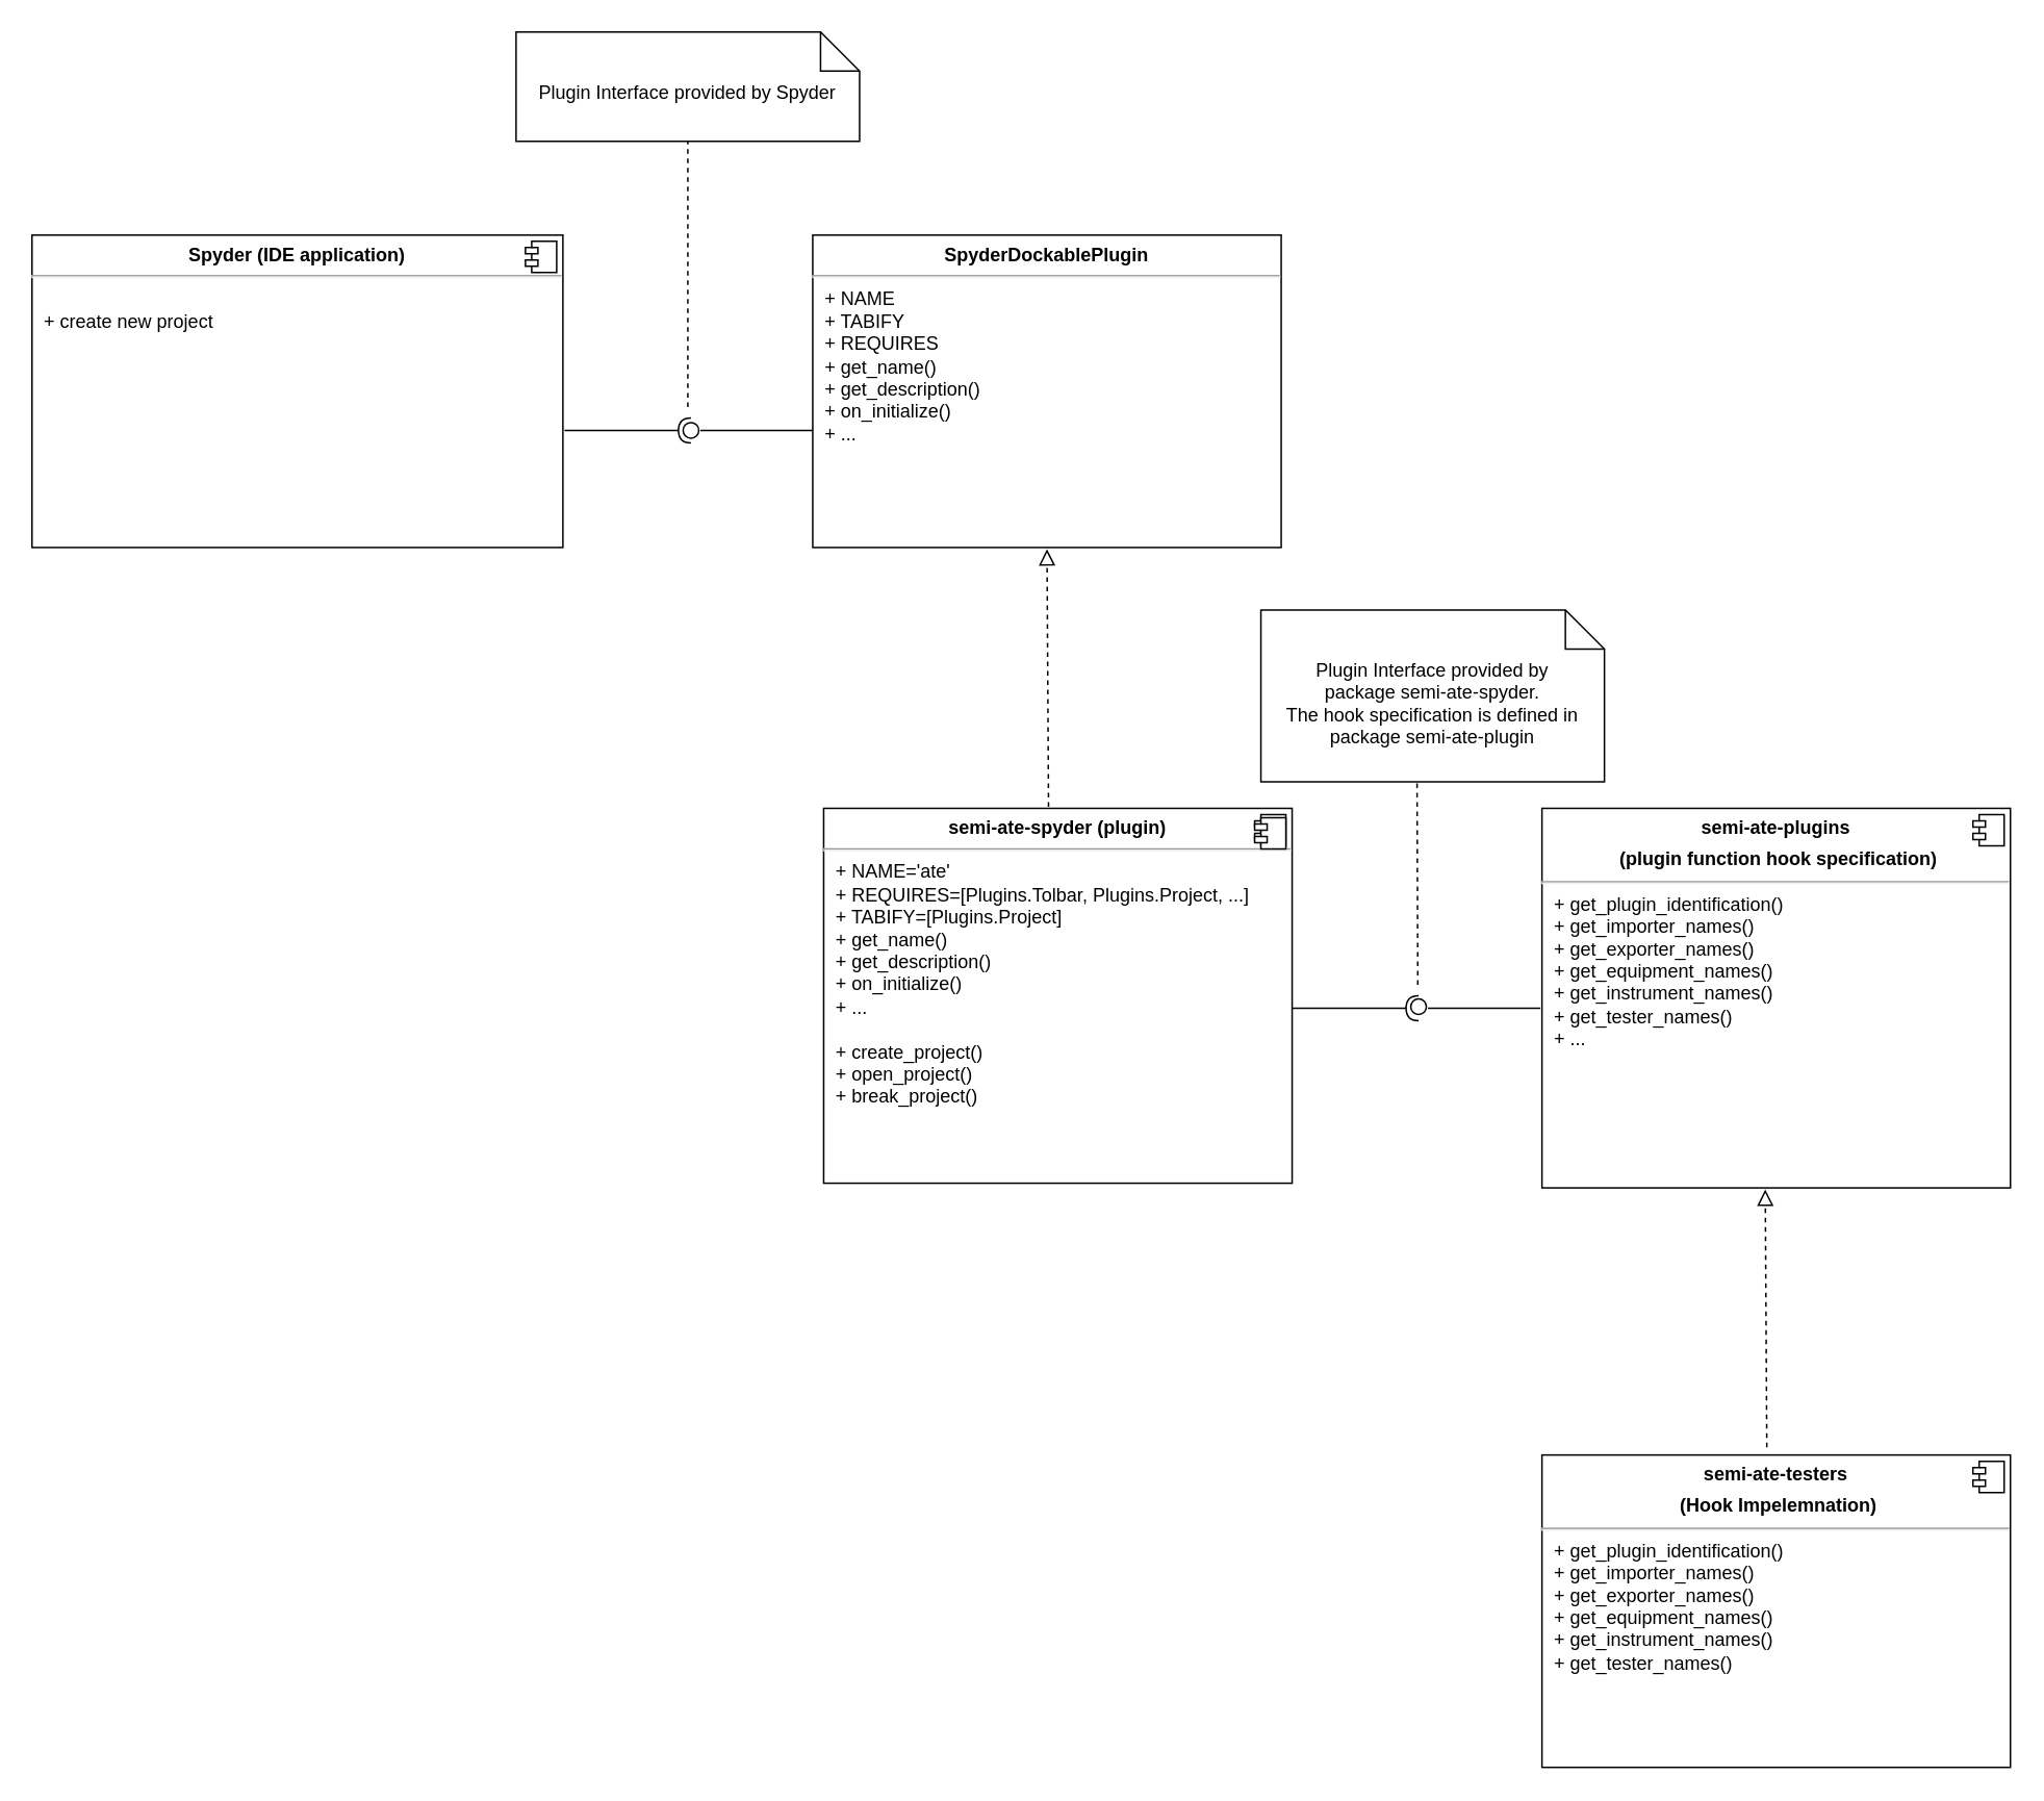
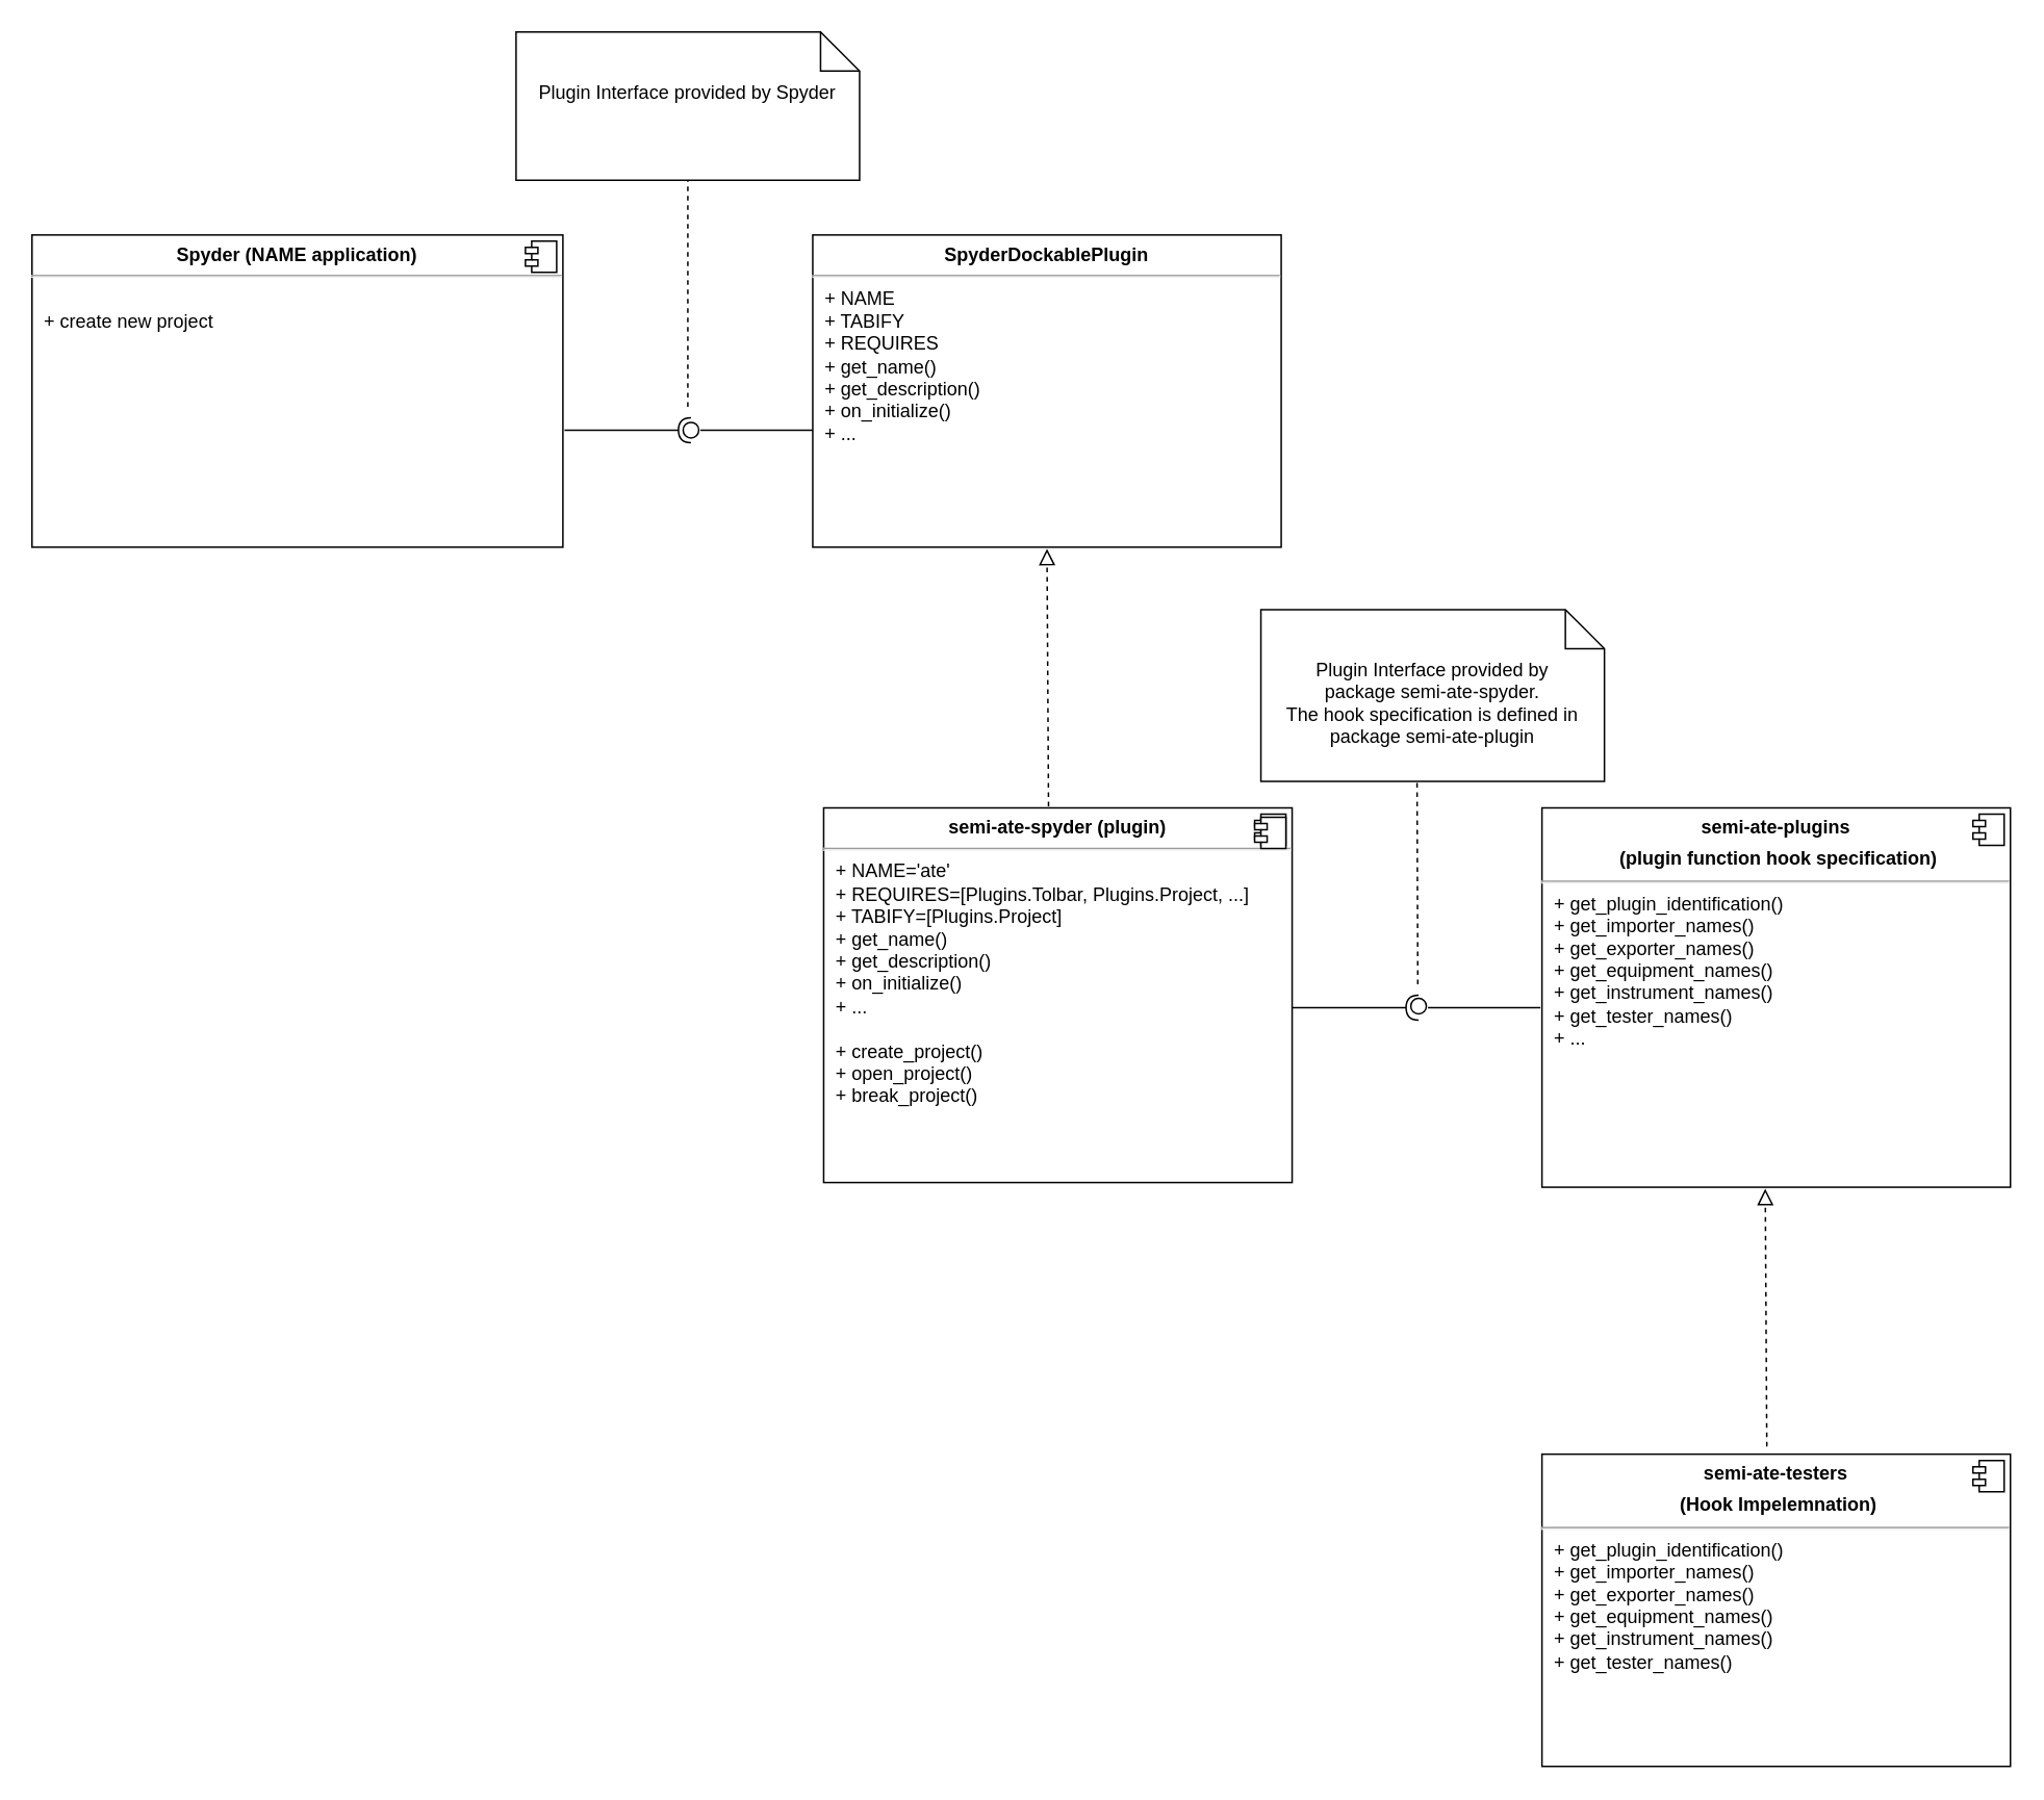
  <mxCell id="0" />
  <mxCell id="1" parent="0" />
- <mxCell id="2" value="&lt;p style=&quot;margin: 0px ; margin-top: 6px ; text-align: center&quot;&gt;&lt;b&gt;Spyder (IDE application)&lt;/b&gt;&lt;/p&gt;&lt;hr&gt;&lt;p style=&quot;margin: 0px ; margin-left: 8px&quot;&gt;&lt;br&gt;&lt;/p&gt;&lt;p style=&quot;margin: 0px ; margin-left: 8px&quot;&gt;+ create new project&lt;/p&gt;&lt;p style=&quot;margin: 0px ; margin-left: 8px&quot;&gt;&lt;br&gt;&lt;/p&gt;" style="align=left;overflow=fill;html=1;dropTarget=0;" parent="1" vertex="1"><mxGeometry x="20" y="150" width="340" height="200" as="geometry" /></mxCell>
+ <mxCell id="2" value="&lt;p style=&quot;margin: 0px ; margin-top: 6px ; text-align: center&quot;&gt;&lt;b&gt;Spyder (NAME application)&lt;/b&gt;&lt;/p&gt;&lt;hr&gt;&lt;p style=&quot;margin: 0px ; margin-left: 8px&quot;&gt;&lt;br&gt;&lt;/p&gt;&lt;p style=&quot;margin: 0px ; margin-left: 8px&quot;&gt;+ create new project&lt;/p&gt;&lt;p style=&quot;margin: 0px ; margin-left: 8px&quot;&gt;&lt;br&gt;&lt;/p&gt;" style="align=left;overflow=fill;html=1;dropTarget=0;" parent="1" vertex="1"><mxGeometry x="20" y="150" width="340" height="200" as="geometry" /></mxCell>
  <mxCell id="3" value="" style="shape=component;jettyWidth=8;jettyHeight=4;" parent="2" vertex="1"><mxGeometry x="1" width="20" height="20" relative="1" as="geometry"><mxPoint x="-24" y="4" as="offset" /></mxGeometry></mxCell>
  <mxCell id="4" value="&lt;p style=&quot;margin: 0px ; margin-top: 6px ; text-align: center&quot;&gt;&lt;b&gt;semi-ate-spyder (plugin)&lt;/b&gt;&lt;/p&gt;&lt;hr&gt;&lt;p style=&quot;margin: 0px ; margin-left: 8px&quot;&gt;&lt;span&gt;+ NAME='ate'&lt;/span&gt;&lt;/p&gt;&lt;p style=&quot;margin: 0px ; margin-left: 8px&quot;&gt;&lt;span&gt;+ REQUIRES=[Plugins.Tolbar, Plugins.Project, ...]&lt;/span&gt;&lt;/p&gt;&lt;p style=&quot;margin: 0px ; margin-left: 8px&quot;&gt;&lt;span&gt;+ TABIFY=[Plugins.Project]&lt;/span&gt;&lt;/p&gt;&lt;p style=&quot;margin: 0px ; margin-left: 8px&quot;&gt;&lt;span&gt;+&amp;nbsp;&lt;/span&gt;&lt;span&gt;get_name()&lt;/span&gt;&lt;/p&gt;&lt;p style=&quot;margin: 0px 0px 0px 8px&quot;&gt;+ get_description()&lt;/p&gt;&lt;p style=&quot;margin: 0px 0px 0px 8px&quot;&gt;+ on_initialize()&lt;/p&gt;&lt;p style=&quot;margin: 0px 0px 0px 8px&quot;&gt;+ ...&lt;/p&gt;&lt;p style=&quot;margin: 0px ; margin-left: 8px&quot;&gt;&lt;span&gt;&lt;br&gt;&lt;/span&gt;&lt;/p&gt;&lt;p style=&quot;margin: 0px ; margin-left: 8px&quot;&gt;&lt;span&gt;+ create_project()&lt;br&gt;&lt;/span&gt;&lt;/p&gt;&lt;p style=&quot;margin: 0px ; margin-left: 8px&quot;&gt;&lt;span&gt;+ open_project()&lt;/span&gt;&lt;/p&gt;&lt;p style=&quot;margin: 0px ; margin-left: 8px&quot;&gt;&lt;span&gt;+ break_project()&lt;/span&gt;&lt;/p&gt;" style="align=left;overflow=fill;html=1;dropTarget=0;" parent="1" vertex="1"><mxGeometry x="527" y="517" width="300" height="240" as="geometry" /></mxCell>
  <mxCell id="5" value="" style="shape=component;jettyWidth=8;jettyHeight=4;" parent="4" vertex="1"><mxGeometry x="1" width="20" height="20" relative="1" as="geometry"><mxPoint x="-24" y="4" as="offset" /></mxGeometry></mxCell>
  <mxCell id="6" value="" style="rounded=0;orthogonalLoop=1;jettySize=auto;html=1;endArrow=none;endFill=0;sketch=0;sourcePerimeterSpacing=0;targetPerimeterSpacing=0;" parent="1" edge="1"><mxGeometry relative="1" as="geometry"><mxPoint x="520" y="275" as="sourcePoint" /><mxPoint x="448" y="275.05" as="targetPoint" /></mxGeometry></mxCell>
  <mxCell id="7" value="" style="rounded=0;orthogonalLoop=1;jettySize=auto;html=1;endArrow=halfCircle;endFill=0;endSize=6;strokeWidth=1;sketch=0;exitX=1.003;exitY=0.625;exitDx=0;exitDy=0;exitPerimeter=0;" parent="1" source="2" edge="1"><mxGeometry relative="1" as="geometry"><mxPoint x="388" y="275" as="sourcePoint" /><mxPoint x="442" y="275" as="targetPoint" /></mxGeometry></mxCell>
  <mxCell id="8" value="" style="ellipse;whiteSpace=wrap;html=1;align=center;aspect=fixed;resizable=0;points=[];outlineConnect=0;sketch=0;" parent="1" vertex="1"><mxGeometry x="437" y="270" width="10" height="10" as="geometry" /></mxCell>
- <mxCell id="9" value="Plugin Interface provided by Spyder" style="shape=note2;boundedLbl=1;whiteSpace=wrap;html=1;size=25;verticalAlign=top;align=center;" parent="1" vertex="1"><mxGeometry x="330" y="20" width="220" height="70" as="geometry" /></mxCell>
+ <mxCell id="9" value="Plugin Interface provided by Spyder" style="shape=note2;boundedLbl=1;whiteSpace=wrap;html=1;size=25;verticalAlign=top;align=center;" parent="1" vertex="1"><mxGeometry x="330" y="20" width="220" height="95" as="geometry" /></mxCell>
  <mxCell id="10" value="" style="endArrow=none;dashed=1;html=1;entryX=0.5;entryY=1;entryDx=0;entryDy=0;entryPerimeter=0;" parent="1" target="9" edge="1"><mxGeometry width="50" height="50" relative="1" as="geometry"><mxPoint x="440" y="260" as="sourcePoint" /><mxPoint x="570" y="320" as="targetPoint" /></mxGeometry></mxCell>
  <mxCell id="11" value="" style="rounded=0;orthogonalLoop=1;jettySize=auto;html=1;endArrow=none;endFill=0;sketch=0;sourcePerimeterSpacing=0;targetPerimeterSpacing=0;" parent="1" edge="1"><mxGeometry relative="1" as="geometry"><mxPoint x="985.98" y="645" as="sourcePoint" /><mxPoint x="913.98" y="645.05" as="targetPoint" /></mxGeometry></mxCell>
  <mxCell id="12" value="" style="rounded=0;orthogonalLoop=1;jettySize=auto;html=1;endArrow=halfCircle;endFill=0;endSize=6;strokeWidth=1;sketch=0;exitX=1.003;exitY=0.625;exitDx=0;exitDy=0;exitPerimeter=0;" parent="1" edge="1"><mxGeometry relative="1" as="geometry"><mxPoint x="827" y="645" as="sourcePoint" /><mxPoint x="907.98" y="645" as="targetPoint" /></mxGeometry></mxCell>
  <mxCell id="13" value="" style="ellipse;whiteSpace=wrap;html=1;align=center;aspect=fixed;resizable=0;points=[];outlineConnect=0;sketch=0;" parent="1" vertex="1"><mxGeometry x="902.98" y="639" width="10" height="10" as="geometry" /></mxCell>
  <mxCell id="14" value="Plugin Interface provided by &lt;br&gt;package semi-ate-spyder.&lt;br&gt;The hook specification is defined in package semi-ate-plugin" style="shape=note2;boundedLbl=1;whiteSpace=wrap;html=1;size=25;verticalAlign=top;align=center;" parent="1" vertex="1"><mxGeometry x="807" y="390" width="220" height="110" as="geometry" /></mxCell>
  <mxCell id="15" value="" style="endArrow=none;dashed=1;html=1;" parent="1" edge="1"><mxGeometry width="50" height="50" relative="1" as="geometry"><mxPoint x="907.48" y="630" as="sourcePoint" /><mxPoint x="907" y="500" as="targetPoint" /></mxGeometry></mxCell>
  <mxCell id="16" value="&lt;p style=&quot;margin: 0px ; margin-top: 6px ; text-align: center&quot;&gt;&lt;b&gt;semi-ate-testers&lt;/b&gt;&lt;/p&gt;&lt;p style=&quot;margin: 0px ; margin-top: 6px ; text-align: center&quot;&gt;&lt;b&gt;&amp;nbsp;(Hook Impelemnation)&lt;/b&gt;&lt;/p&gt;&lt;hr&gt;&lt;p style=&quot;margin: 0px 0px 0px 8px&quot;&gt;+ get_plugin_identification()&lt;/p&gt;&lt;p style=&quot;margin: 0px 0px 0px 8px&quot;&gt;+ get_importer_names()&lt;/p&gt;&lt;p style=&quot;margin: 0px 0px 0px 8px&quot;&gt;+ get_exporter_names()&lt;/p&gt;&lt;p style=&quot;margin: 0px 0px 0px 8px&quot;&gt;+ get_equipment_names()&lt;/p&gt;&lt;p style=&quot;margin: 0px 0px 0px 8px&quot;&gt;+ get_instrument_names()&lt;/p&gt;&lt;p style=&quot;margin: 0px 0px 0px 8px&quot;&gt;+ get_tester_names()&lt;/p&gt;" style="align=left;overflow=fill;html=1;dropTarget=0;" parent="1" vertex="1"><mxGeometry x="987" y="931" width="300" height="200" as="geometry" /></mxCell>
  <mxCell id="17" value="" style="shape=component;jettyWidth=8;jettyHeight=4;" parent="16" vertex="1"><mxGeometry x="1" width="20" height="20" relative="1" as="geometry"><mxPoint x="-24" y="4" as="offset" /></mxGeometry></mxCell>
  <mxCell id="18" value="&lt;p style=&quot;margin: 0px ; margin-top: 6px ; text-align: center&quot;&gt;&lt;b&gt;SpyderDockablePlugin&lt;/b&gt;&lt;br&gt;&lt;/p&gt;&lt;hr&gt;&lt;p style=&quot;margin: 0px ; margin-left: 8px&quot;&gt;+ NAME&lt;/p&gt;&lt;p style=&quot;margin: 0px ; margin-left: 8px&quot;&gt;+ TABIFY&lt;/p&gt;&lt;p style=&quot;margin: 0px ; margin-left: 8px&quot;&gt;+ REQUIRES&lt;/p&gt;&lt;p style=&quot;margin: 0px ; margin-left: 8px&quot;&gt;+ get_name()&lt;/p&gt;&lt;p style=&quot;margin: 0px ; margin-left: 8px&quot;&gt;+ get_description()&lt;/p&gt;&lt;p style=&quot;margin: 0px ; margin-left: 8px&quot;&gt;+ on_initialize()&lt;/p&gt;&lt;p style=&quot;margin: 0px ; margin-left: 8px&quot;&gt;+ ...&lt;/p&gt;" style="align=left;overflow=fill;html=1;dropTarget=0;" parent="1" vertex="1"><mxGeometry x="520" y="150" width="300" height="200" as="geometry" /></mxCell>
  <mxCell id="19" value="" style="shape=component;jettyWidth=8;jettyHeight=4;" parent="18" vertex="1"><mxGeometry x="1" width="20" height="20" relative="1" as="geometry"><mxPoint x="-17" y="373" as="offset" /></mxGeometry></mxCell>
  <mxCell id="20" value="" style="endArrow=block;startArrow=none;endFill=0;startFill=0;endSize=8;html=1;verticalAlign=bottom;dashed=1;labelBackgroundColor=none;exitX=0.48;exitY=-0.004;exitDx=0;exitDy=0;exitPerimeter=0;" parent="1" source="4" edge="1"><mxGeometry width="160" relative="1" as="geometry"><mxPoint x="673" y="500" as="sourcePoint" /><mxPoint x="670" y="351" as="targetPoint" /></mxGeometry></mxCell>
  <mxCell id="21" value="&lt;p style=&quot;margin: 0px ; margin-top: 6px ; text-align: center&quot;&gt;&lt;b&gt;semi-ate-plugins&lt;/b&gt;&lt;/p&gt;&lt;p style=&quot;margin: 0px ; margin-top: 6px ; text-align: center&quot;&gt;&lt;b&gt;&amp;nbsp;(plugin function hook specification)&lt;/b&gt;&lt;/p&gt;&lt;hr&gt;&lt;p style=&quot;margin: 0px ; margin-left: 8px&quot;&gt;+ get_plugin_identification()&lt;/p&gt;&lt;p style=&quot;margin: 0px ; margin-left: 8px&quot;&gt;+ get_importer_names()&lt;/p&gt;&lt;p style=&quot;margin: 0px ; margin-left: 8px&quot;&gt;+ get_exporter_names()&lt;/p&gt;&lt;p style=&quot;margin: 0px ; margin-left: 8px&quot;&gt;+ get_equipment_names()&lt;/p&gt;&lt;p style=&quot;margin: 0px ; margin-left: 8px&quot;&gt;+ get_instrument_names()&lt;/p&gt;&lt;p style=&quot;margin: 0px ; margin-left: 8px&quot;&gt;+ get_tester_names()&lt;/p&gt;&lt;p style=&quot;margin: 0px ; margin-left: 8px&quot;&gt;+ ...&lt;/p&gt;" style="align=left;overflow=fill;html=1;dropTarget=0;" parent="1" vertex="1"><mxGeometry x="987" y="517" width="300" height="243" as="geometry" /></mxCell>
  <mxCell id="22" value="" style="shape=component;jettyWidth=8;jettyHeight=4;" parent="21" vertex="1"><mxGeometry x="1" width="20" height="20" relative="1" as="geometry"><mxPoint x="-24" y="4" as="offset" /></mxGeometry></mxCell>
  <mxCell id="23" value="" style="endArrow=block;startArrow=none;endFill=0;startFill=0;endSize=8;html=1;verticalAlign=bottom;dashed=1;labelBackgroundColor=none;exitX=0.48;exitY=-0.004;exitDx=0;exitDy=0;exitPerimeter=0;" edge="1" parent="1"><mxGeometry width="160" relative="1" as="geometry"><mxPoint x="1131" y="926.04" as="sourcePoint" /><mxPoint x="1130" y="761" as="targetPoint" /></mxGeometry></mxCell>
